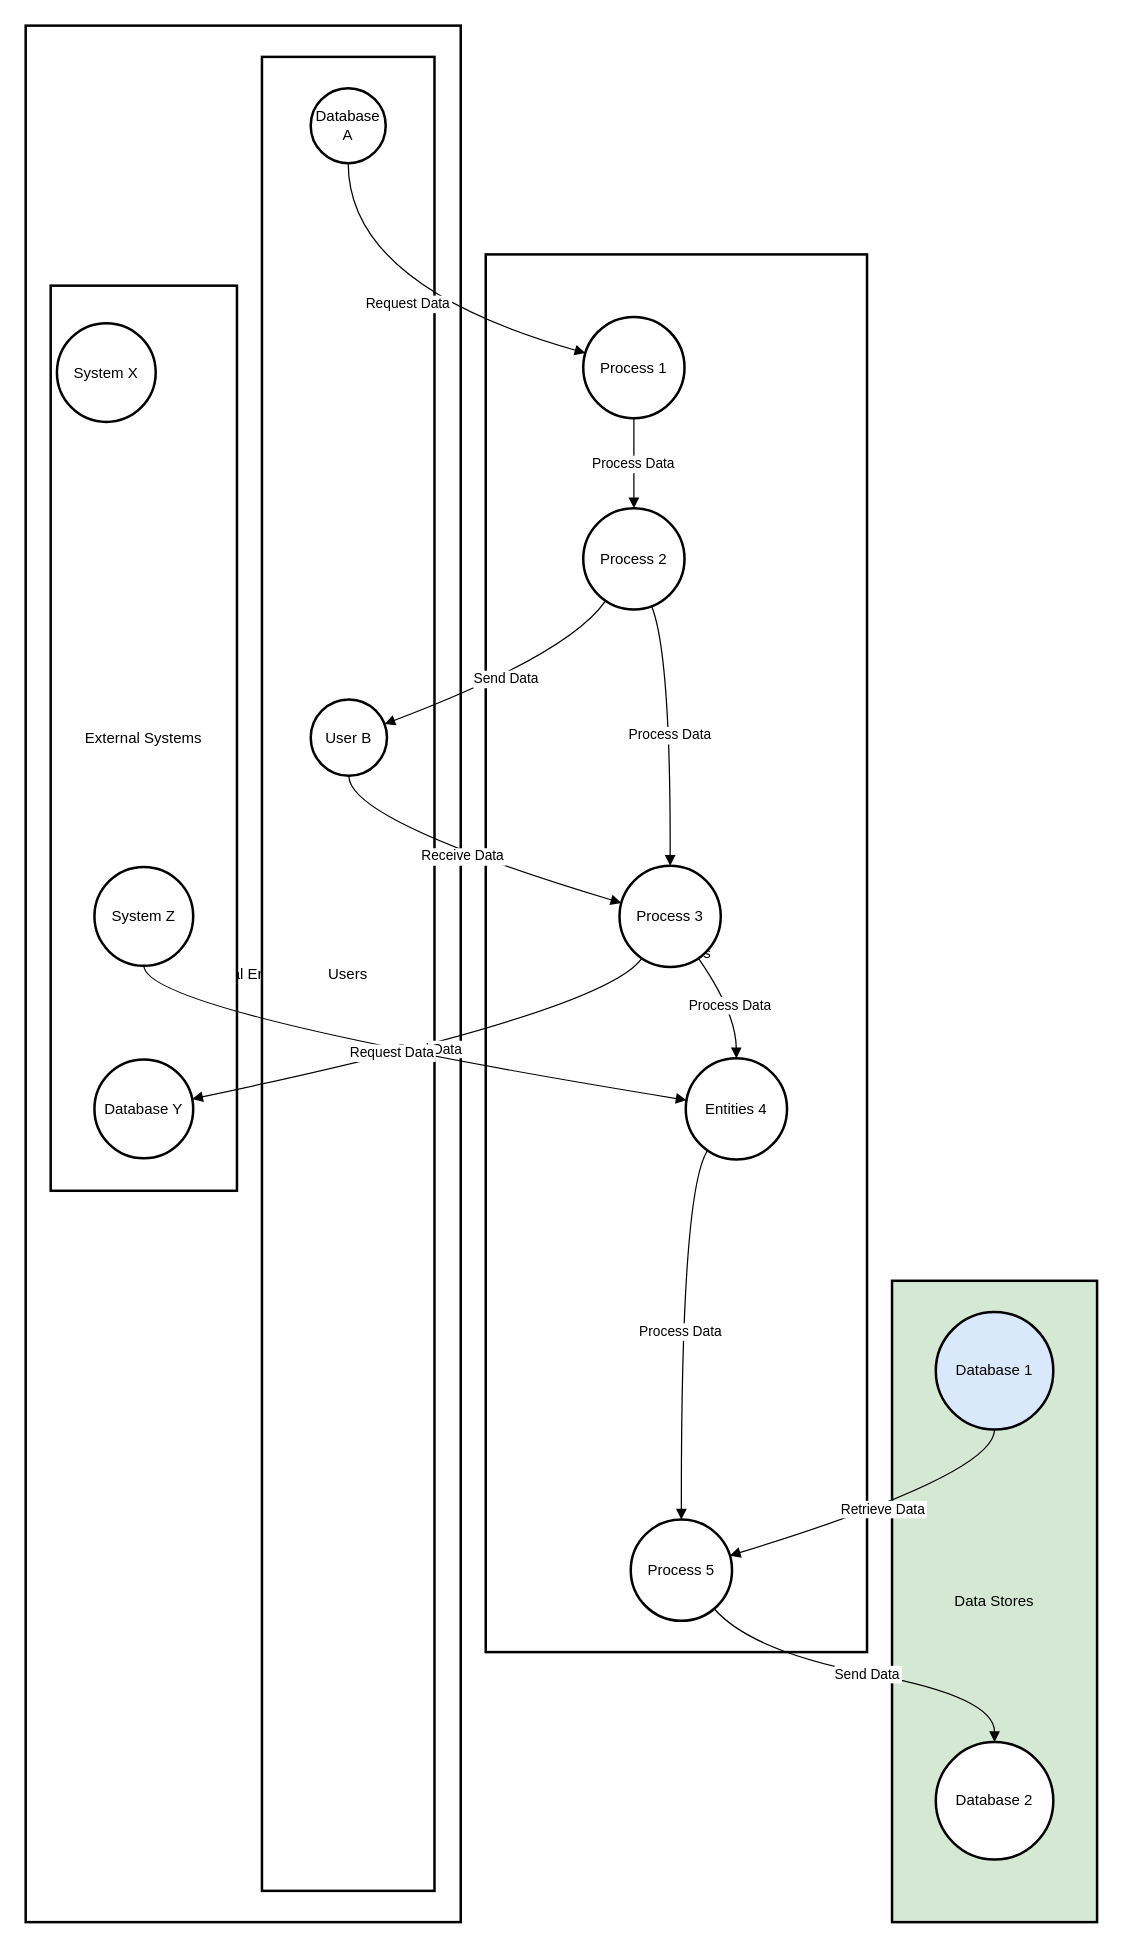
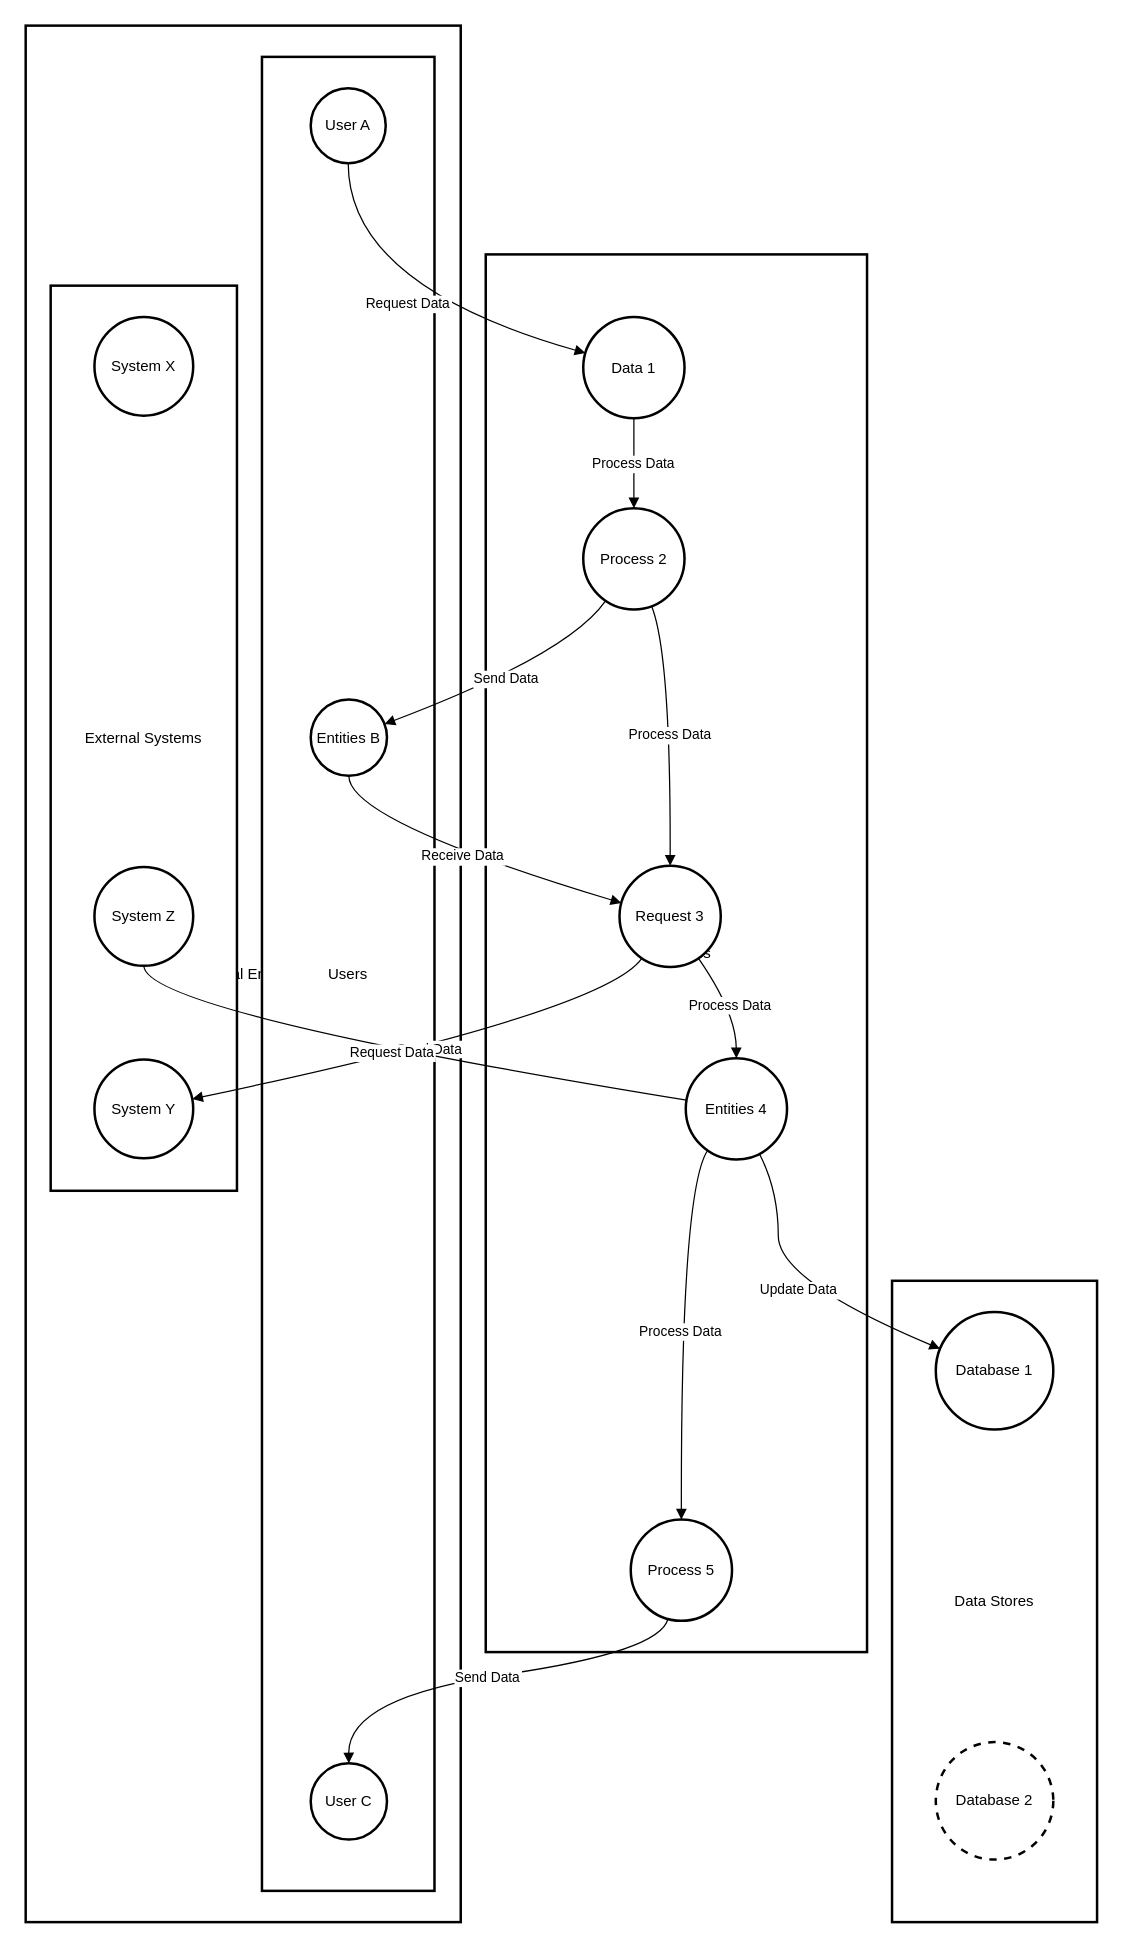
  <mxCell id="0" />
  <mxCell id="1" parent="0" />
- <mxCell id="2" value="Data Stores" style="whiteSpace=wrap;strokeWidth=2;fillColor=#d5e8d4;" vertex="1" parent="1"><mxGeometry x="713" y="1024" width="164" height="513" as="geometry" /></mxCell>
+ <mxCell id="2" value="Data Stores" style="whiteSpace=wrap;strokeWidth=2;" vertex="1" parent="1"><mxGeometry x="713" y="1024" width="164" height="513" as="geometry" /></mxCell>
  <mxCell id="3" value="Processes" style="whiteSpace=wrap;strokeWidth=2;" vertex="1" parent="1"><mxGeometry x="388" y="203" width="305" height="1118" as="geometry" /></mxCell>
  <mxCell id="4" value="External Entities" style="whiteSpace=wrap;strokeWidth=2;" vertex="1" parent="1"><mxGeometry x="20" y="20" width="348" height="1517" as="geometry" /></mxCell>
  <mxCell id="5" value="External Systems" style="whiteSpace=wrap;strokeWidth=2;" vertex="1" parent="1"><mxGeometry x="40" y="228" width="149" height="724" as="geometry" /></mxCell>
  <mxCell id="6" value="Users" style="whiteSpace=wrap;strokeWidth=2;" vertex="1" parent="1"><mxGeometry x="209" y="45" width="138" height="1467" as="geometry" /></mxCell>
- <mxCell id="7" value="Database A" style="ellipse;aspect=fixed;strokeWidth=2;whiteSpace=wrap;" vertex="1" parent="1"><mxGeometry x="248" y="70" width="60" height="60" as="geometry" /></mxCell>
- <mxCell id="8" value="User B" style="ellipse;aspect=fixed;strokeWidth=2;whiteSpace=wrap;" vertex="1" parent="1"><mxGeometry x="248" y="559" width="61" height="61" as="geometry" /></mxCell>
- <mxCell id="10" value="System X" style="ellipse;aspect=fixed;strokeWidth=2;whiteSpace=wrap;" vertex="1" parent="1"><mxGeometry x="45" y="258" width="79" height="79" as="geometry" /></mxCell>
- <mxCell id="11" value="Database Y" style="ellipse;aspect=fixed;strokeWidth=2;whiteSpace=wrap;" vertex="1" parent="1"><mxGeometry x="75" y="847" width="79" height="79" as="geometry" /></mxCell>
+ <mxCell id="7" value="User A" style="ellipse;aspect=fixed;strokeWidth=2;whiteSpace=wrap;" vertex="1" parent="1"><mxGeometry x="248" y="70" width="60" height="60" as="geometry" /></mxCell>
+ <mxCell id="8" value="Entities B" style="ellipse;aspect=fixed;strokeWidth=2;whiteSpace=wrap;" vertex="1" parent="1"><mxGeometry x="248" y="559" width="61" height="61" as="geometry" /></mxCell>
+ <mxCell id="9" value="User C" style="ellipse;aspect=fixed;strokeWidth=2;whiteSpace=wrap;" vertex="1" parent="1"><mxGeometry x="248" y="1410" width="61" height="61" as="geometry" /></mxCell>
+ <mxCell id="10" value="System X" style="ellipse;aspect=fixed;strokeWidth=2;whiteSpace=wrap;" vertex="1" parent="1"><mxGeometry x="75" y="253" width="79" height="79" as="geometry" /></mxCell>
+ <mxCell id="11" value="System Y" style="ellipse;aspect=fixed;strokeWidth=2;whiteSpace=wrap;" vertex="1" parent="1"><mxGeometry x="75" y="847" width="79" height="79" as="geometry" /></mxCell>
  <mxCell id="12" value="System Z" style="ellipse;aspect=fixed;strokeWidth=2;whiteSpace=wrap;" vertex="1" parent="1"><mxGeometry x="75" y="693" width="79" height="79" as="geometry" /></mxCell>
- <mxCell id="13" value="Process 1" style="ellipse;aspect=fixed;strokeWidth=2;whiteSpace=wrap;" vertex="1" parent="1"><mxGeometry x="466" y="253" width="81" height="81" as="geometry" /></mxCell>
+ <mxCell id="13" value="Data 1" style="ellipse;aspect=fixed;strokeWidth=2;whiteSpace=wrap;" vertex="1" parent="1"><mxGeometry x="466" y="253" width="81" height="81" as="geometry" /></mxCell>
  <mxCell id="14" value="Process 2" style="ellipse;aspect=fixed;strokeWidth=2;whiteSpace=wrap;" vertex="1" parent="1"><mxGeometry x="466" y="406" width="81" height="81" as="geometry" /></mxCell>
- <mxCell id="15" value="Process 3" style="ellipse;aspect=fixed;strokeWidth=2;whiteSpace=wrap;" vertex="1" parent="1"><mxGeometry x="495" y="692" width="81" height="81" as="geometry" /></mxCell>
+ <mxCell id="15" value="Request 3" style="ellipse;aspect=fixed;strokeWidth=2;whiteSpace=wrap;" vertex="1" parent="1"><mxGeometry x="495" y="692" width="81" height="81" as="geometry" /></mxCell>
  <mxCell id="16" value="Entities 4" style="ellipse;aspect=fixed;strokeWidth=2;whiteSpace=wrap;" vertex="1" parent="1"><mxGeometry x="548" y="846" width="81" height="81" as="geometry" /></mxCell>
  <mxCell id="17" value="Process 5" style="ellipse;aspect=fixed;strokeWidth=2;whiteSpace=wrap;" vertex="1" parent="1"><mxGeometry x="504" y="1215" width="81" height="81" as="geometry" /></mxCell>
- <mxCell id="18" value="Database 1" style="ellipse;aspect=fixed;strokeWidth=2;whiteSpace=wrap;fillColor=#dae8fc;" vertex="1" parent="1"><mxGeometry x="748" y="1049" width="94" height="94" as="geometry" /></mxCell>
- <mxCell id="19" value="Database 2" style="ellipse;aspect=fixed;strokeWidth=2;whiteSpace=wrap;" vertex="1" parent="1"><mxGeometry x="748" y="1393" width="94" height="94" as="geometry" /></mxCell>
+ <mxCell id="18" value="Database 1" style="ellipse;aspect=fixed;strokeWidth=2;whiteSpace=wrap;" vertex="1" parent="1"><mxGeometry x="748" y="1049" width="94" height="94" as="geometry" /></mxCell>
+ <mxCell id="19" value="Database 2" style="ellipse;aspect=fixed;strokeWidth=2;whiteSpace=wrap;dashed=1;" vertex="1" parent="1"><mxGeometry x="748" y="1393" width="94" height="94" as="geometry" /></mxCell>
  <mxCell id="20" value="Request Data" style="curved=1;startArrow=none;endArrow=block;exitX=0.51;exitY=1;entryX=0;entryY=0.35;" edge="1" parent="1" source="7" target="13"><mxGeometry relative="1" as="geometry"><Array as="points"><mxPoint x="278" y="228" /></Array></mxGeometry></mxCell>
  <mxCell id="21" value="Process Data" style="curved=1;startArrow=none;endArrow=block;exitX=0.5;exitY=0.99;entryX=0.5;entryY=0;" edge="1" parent="1" source="13" target="14"><mxGeometry relative="1" as="geometry"><Array as="points" /></mxGeometry></mxCell>
  <mxCell id="22" value="Send Data" style="curved=1;startArrow=none;endArrow=block;exitX=0.16;exitY=1;entryX=0.99;entryY=0.31;" edge="1" parent="1" source="14" target="8"><mxGeometry relative="1" as="geometry"><Array as="points"><mxPoint x="454" y="523" /></Array></mxGeometry></mxCell>
  <mxCell id="23" value="Receive Data" style="curved=1;startArrow=none;endArrow=block;exitX=0.5;exitY=1;entryX=0;entryY=0.36;" edge="1" parent="1" source="8" target="15"><mxGeometry relative="1" as="geometry"><Array as="points"><mxPoint x="278" y="656" /></Array></mxGeometry></mxCell>
  <mxCell id="24" value="Process Data" style="curved=1;startArrow=none;endArrow=block;exitX=0.84;exitY=1;entryX=0.5;entryY=0;" edge="1" parent="1" source="15" target="16"><mxGeometry relative="1" as="geometry"><Array as="points"><mxPoint x="588" y="809" /></Array></mxGeometry></mxCell>
- <mxCell id="26" value="Retrieve Data" style="curved=1;startArrow=none;endArrow=block;exitX=0.5;exitY=1;entryX=1;entryY=0.35;" edge="1" parent="1" source="18" target="17"><mxGeometry relative="1" as="geometry"><Array as="points"><mxPoint x="795" y="1179" /></Array></mxGeometry></mxCell>
+ <mxCell id="25" value="Update Data" style="curved=1;startArrow=none;endArrow=block;exitX=0.75;exitY=0.99;entryX=0;entryY=0.29;" edge="1" parent="1" source="16" target="18"><mxGeometry relative="1" as="geometry"><Array as="points"><mxPoint x="622" y="952" /><mxPoint x="622" y="1024" /></Array></mxGeometry></mxCell>
+ <mxCell id="27" value="Send Data" style="curved=1;startArrow=none;endArrow=block;exitX=0.36;exitY=1;entryX=0.5;entryY=0;" edge="1" parent="1" source="17" target="9"><mxGeometry relative="1" as="geometry"><Array as="points"><mxPoint x="527" y="1321" /><mxPoint x="278" y="1357" /></Array></mxGeometry></mxCell>
  <mxCell id="28" value="Process Data" style="curved=1;startArrow=none;endArrow=block;exitX=0.69;exitY=1;entryX=0.5;entryY=0.01;" edge="1" parent="1" source="14" target="15"><mxGeometry relative="1" as="geometry"><Array as="points"><mxPoint x="536" y="523" /></Array></mxGeometry></mxCell>
  <mxCell id="29" value="Send Data" style="curved=1;startArrow=none;endArrow=block;exitX=0.16;exitY=1;entryX=1;entryY=0.39;" edge="1" parent="1" source="15" target="11"><mxGeometry relative="1" as="geometry"><Array as="points"><mxPoint x="483" y="809" /></Array></mxGeometry></mxCell>
- <mxCell id="30" value="Request Data" style="curved=1;startArrow=none;endArrow=block;exitX=0.5;exitY=1;entryX=0;entryY=0.41;" edge="1" parent="1" source="12" target="16"><mxGeometry relative="1" as="geometry"><Array as="points"><mxPoint x="115" y="809" /></Array></mxGeometry></mxCell>
+ <mxCell id="30" value="Request Data" style="curved=1;startArrow=none;endArrow=none;exitX=0.5;exitY=1;entryX=0;entryY=0.41;" edge="1" parent="1" source="12" target="16"><mxGeometry relative="1" as="geometry"><Array as="points"><mxPoint x="115" y="809" /></Array></mxGeometry></mxCell>
  <mxCell id="31" value="Process Data" style="curved=1;startArrow=none;endArrow=block;exitX=0.16;exitY=0.99;entryX=0.5;entryY=0;" edge="1" parent="1" source="16" target="17"><mxGeometry relative="1" as="geometry"><Array as="points"><mxPoint x="544" y="952" /></Array></mxGeometry></mxCell>
- <mxCell id="32" value="Send Data" style="curved=1;startArrow=none;endArrow=block;exitX=0.93;exitY=1;entryX=0.5;entryY=0.01;" edge="1" parent="1" source="17" target="19"><mxGeometry relative="1" as="geometry"><Array as="points"><mxPoint x="601" y="1321" /><mxPoint x="795" y="1357" /></Array></mxGeometry></mxCell>
